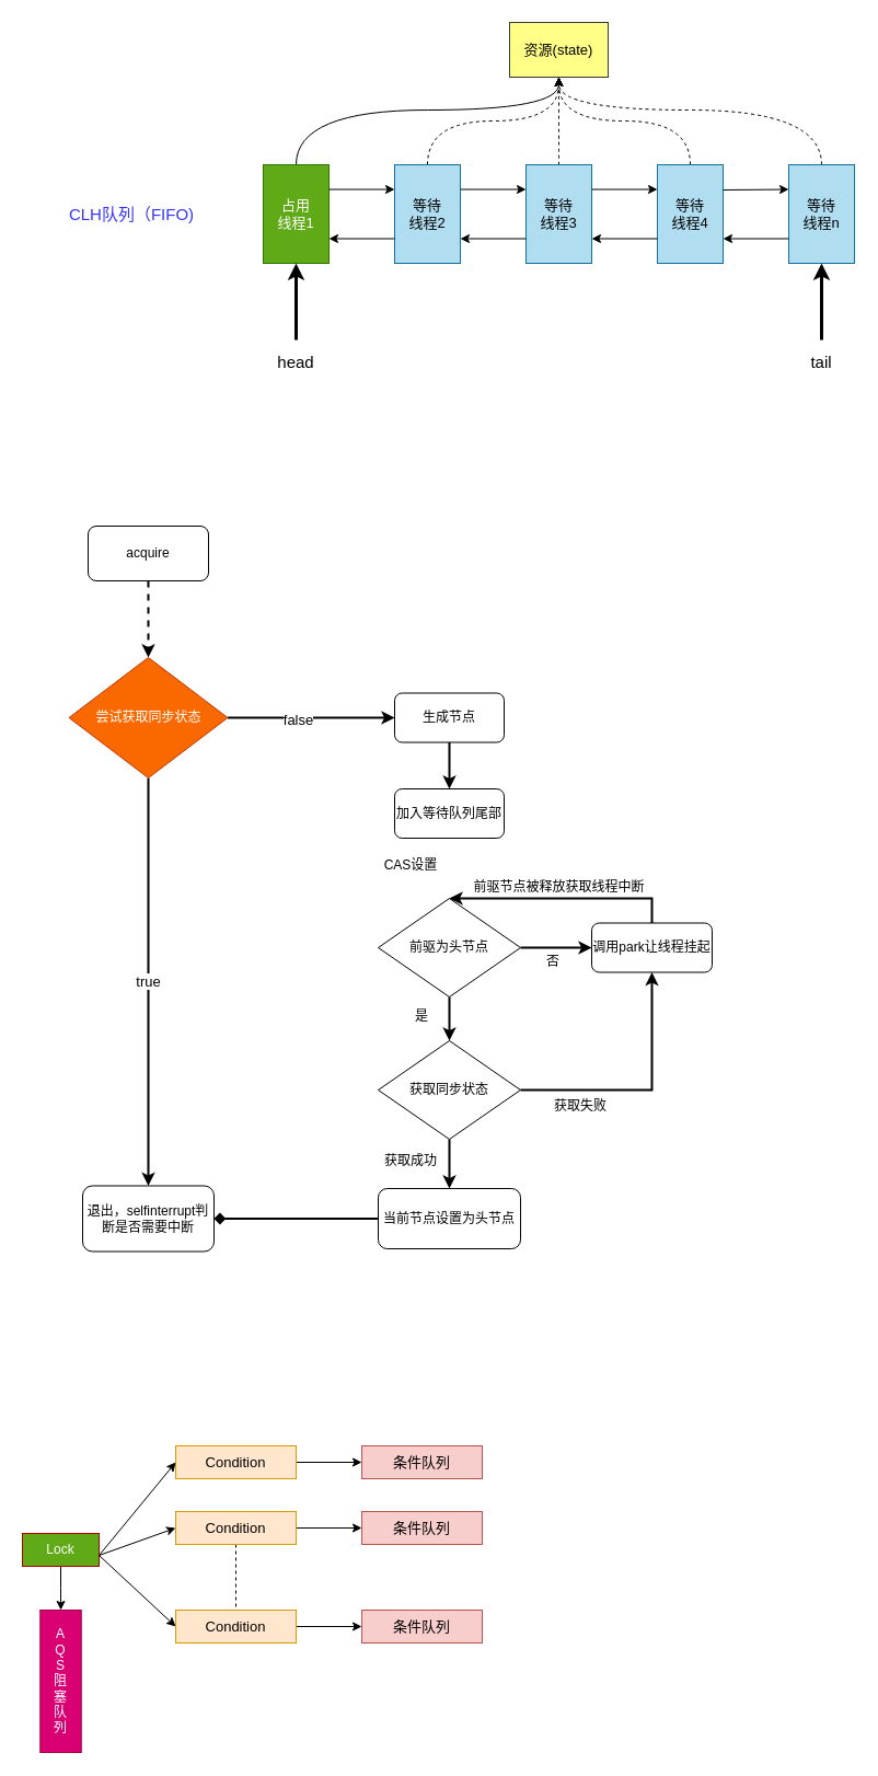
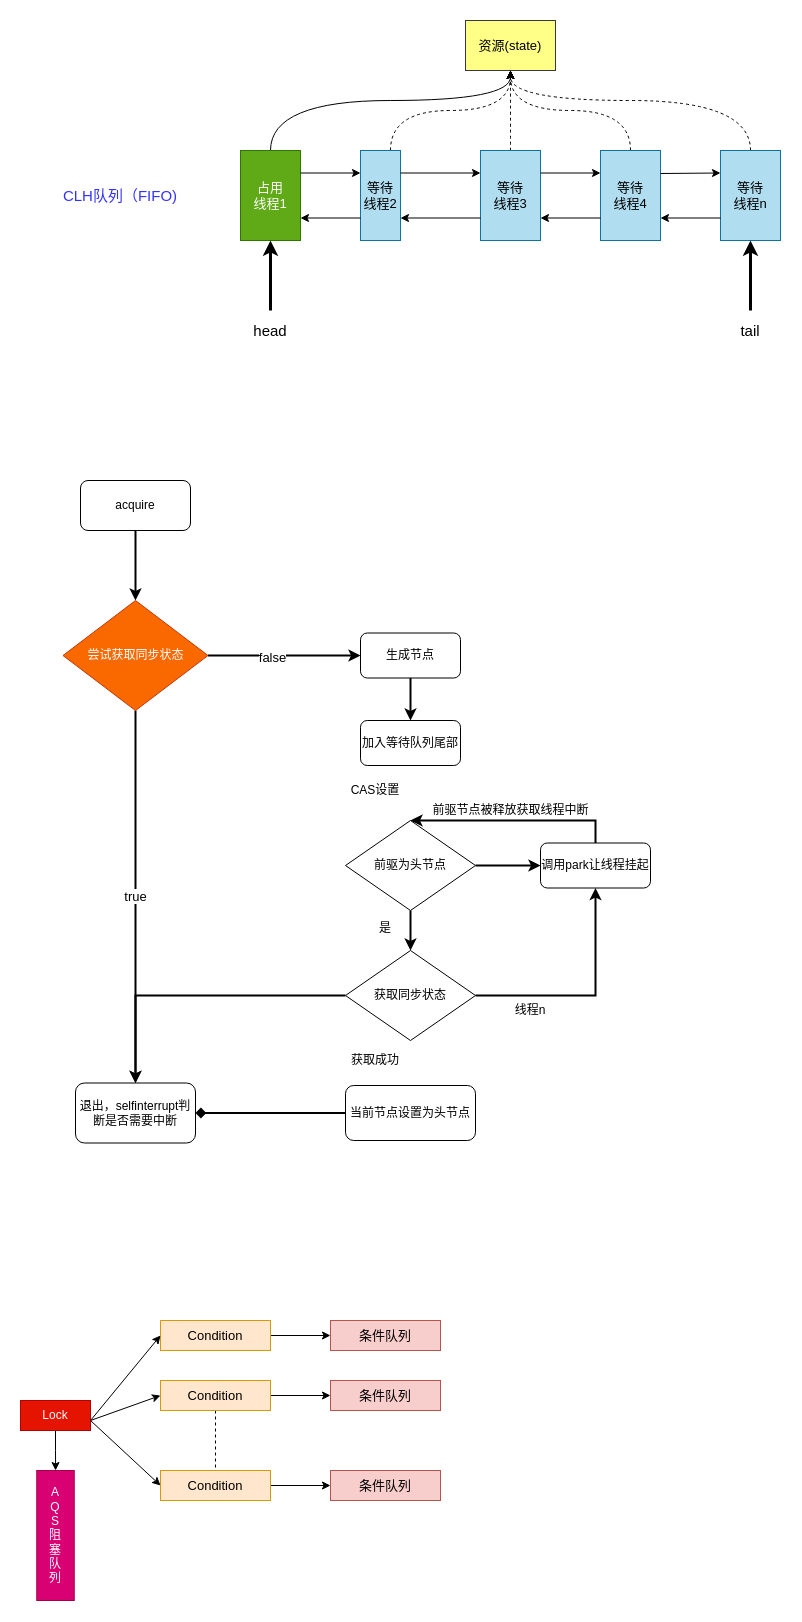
  <mxCell id="0" />
  <mxCell id="1" parent="0" />
  <mxCell id="2" style="edgeStyle=orthogonalEdgeStyle;orthogonalLoop=1;jettySize=auto;html=1;entryX=0.5;entryY=1;entryDx=0;entryDy=0;curved=1;" edge="1" parent="1" source="3" target="20"><mxGeometry relative="1" as="geometry"><Array as="points"><mxPoint x="270" y="100" /><mxPoint x="510" y="100" /></Array></mxGeometry></mxCell>
  <mxCell id="3" value="&lt;font style=&quot;font-size: 13px&quot;&gt;占用&lt;br&gt;线程1&lt;/font&gt;" style="rounded=0;whiteSpace=wrap;html=1;fillColor=#60a917;strokeColor=#2D7600;fontColor=#ffffff;" vertex="1" parent="1"><mxGeometry x="240" y="150" width="60" height="90" as="geometry" /></mxCell>
  <mxCell id="4" style="edgeStyle=orthogonalEdgeStyle;curved=1;orthogonalLoop=1;jettySize=auto;html=1;entryX=0.5;entryY=1;entryDx=0;entryDy=0;dashed=1;" edge="1" parent="1" source="5" target="20"><mxGeometry relative="1" as="geometry"><Array as="points"><mxPoint x="390" y="110" /><mxPoint x="510" y="110" /></Array></mxGeometry></mxCell>
- <mxCell id="5" value="&lt;font style=&quot;font-size: 13px&quot;&gt;等待&lt;br&gt;线程2&lt;/font&gt;" style="rounded=0;whiteSpace=wrap;html=1;fillColor=#b1ddf0;strokeColor=#10739e;" vertex="1" parent="1"><mxGeometry x="360" y="150" width="60" height="90" as="geometry" /></mxCell>
+ <mxCell id="5" value="&lt;font style=&quot;font-size: 13px&quot;&gt;等待&lt;br&gt;线程2&lt;/font&gt;" style="rounded=0;whiteSpace=wrap;html=1;fillColor=#b1ddf0;strokeColor=#10739e;" vertex="1" parent="1"><mxGeometry x="360" y="150" width="40" height="90" as="geometry" /></mxCell>
  <mxCell id="6" style="edgeStyle=orthogonalEdgeStyle;curved=1;orthogonalLoop=1;jettySize=auto;html=1;entryX=0.5;entryY=1;entryDx=0;entryDy=0;dashed=1;" edge="1" parent="1" source="7" target="20"><mxGeometry relative="1" as="geometry" /></mxCell>
  <mxCell id="7" value="&lt;font style=&quot;font-size: 13px&quot;&gt;等待&lt;br&gt;线程3&lt;/font&gt;" style="rounded=0;whiteSpace=wrap;html=1;fillColor=#b1ddf0;strokeColor=#10739e;" vertex="1" parent="1"><mxGeometry x="480" y="150" width="60" height="90" as="geometry" /></mxCell>
  <mxCell id="8" style="edgeStyle=orthogonalEdgeStyle;curved=1;orthogonalLoop=1;jettySize=auto;html=1;entryX=0.5;entryY=1;entryDx=0;entryDy=0;dashed=1;" edge="1" parent="1" source="9" target="20"><mxGeometry relative="1" as="geometry"><Array as="points"><mxPoint x="630" y="110" /><mxPoint x="510" y="110" /></Array></mxGeometry></mxCell>
  <mxCell id="9" value="&lt;font style=&quot;font-size: 13px&quot;&gt;等待&lt;br&gt;线程4&lt;/font&gt;" style="rounded=0;whiteSpace=wrap;html=1;fillColor=#b1ddf0;strokeColor=#10739e;" vertex="1" parent="1"><mxGeometry x="600" y="150" width="60" height="90" as="geometry" /></mxCell>
  <mxCell id="10" style="edgeStyle=orthogonalEdgeStyle;curved=1;orthogonalLoop=1;jettySize=auto;html=1;entryX=0.5;entryY=1;entryDx=0;entryDy=0;dashed=1;" edge="1" parent="1" source="11" target="20"><mxGeometry relative="1" as="geometry"><Array as="points"><mxPoint x="750" y="100" /><mxPoint x="510" y="100" /></Array></mxGeometry></mxCell>
  <mxCell id="11" value="&lt;font style=&quot;font-size: 13px&quot;&gt;等待&lt;br&gt;线程n&lt;/font&gt;" style="rounded=0;whiteSpace=wrap;html=1;fillColor=#b1ddf0;strokeColor=#10739e;" vertex="1" parent="1"><mxGeometry x="720" y="150" width="60" height="90" as="geometry" /></mxCell>
  <mxCell id="12" value="" style="endArrow=classic;html=1;exitX=1;exitY=0.25;exitDx=0;exitDy=0;entryX=0;entryY=0.25;entryDx=0;entryDy=0;" edge="1" parent="1" source="3" target="5"><mxGeometry width="50" height="50" relative="1" as="geometry"><mxPoint x="240" y="100" as="sourcePoint" /><mxPoint x="290" y="50" as="targetPoint" /></mxGeometry></mxCell>
  <mxCell id="13" value="" style="endArrow=classic;html=1;exitX=1;exitY=0.25;exitDx=0;exitDy=0;entryX=0;entryY=0.25;entryDx=0;entryDy=0;" edge="1" parent="1" source="5" target="7"><mxGeometry width="50" height="50" relative="1" as="geometry"><mxPoint x="490" y="110" as="sourcePoint" /><mxPoint x="540" y="60" as="targetPoint" /></mxGeometry></mxCell>
  <mxCell id="14" value="" style="endArrow=classic;html=1;exitX=1;exitY=0.25;exitDx=0;exitDy=0;entryX=0;entryY=0.25;entryDx=0;entryDy=0;" edge="1" parent="1" source="7" target="9"><mxGeometry width="50" height="50" relative="1" as="geometry"><mxPoint x="550" y="140" as="sourcePoint" /><mxPoint x="600" y="90" as="targetPoint" /></mxGeometry></mxCell>
  <mxCell id="15" value="" style="endArrow=classic;html=1;entryX=0;entryY=0.25;entryDx=0;entryDy=0;" edge="1" parent="1" target="11"><mxGeometry width="50" height="50" relative="1" as="geometry"><mxPoint x="660" y="173" as="sourcePoint" /><mxPoint x="750" y="80" as="targetPoint" /></mxGeometry></mxCell>
  <mxCell id="16" value="" style="endArrow=classic;html=1;entryX=1;entryY=0.75;entryDx=0;entryDy=0;exitX=0;exitY=0.75;exitDx=0;exitDy=0;" edge="1" parent="1" source="5" target="3"><mxGeometry width="50" height="50" relative="1" as="geometry"><mxPoint x="370" y="340" as="sourcePoint" /><mxPoint x="420" y="290" as="targetPoint" /></mxGeometry></mxCell>
  <mxCell id="17" value="" style="endArrow=classic;html=1;entryX=1;entryY=0.75;entryDx=0;entryDy=0;exitX=0;exitY=0.75;exitDx=0;exitDy=0;" edge="1" parent="1" source="7" target="5"><mxGeometry width="50" height="50" relative="1" as="geometry"><mxPoint x="500" y="340" as="sourcePoint" /><mxPoint x="550" y="290" as="targetPoint" /></mxGeometry></mxCell>
  <mxCell id="18" value="" style="endArrow=classic;html=1;entryX=1;entryY=0.75;entryDx=0;entryDy=0;exitX=0;exitY=0.75;exitDx=0;exitDy=0;" edge="1" parent="1" source="9" target="7"><mxGeometry width="50" height="50" relative="1" as="geometry"><mxPoint x="630" y="320" as="sourcePoint" /><mxPoint x="680" y="270" as="targetPoint" /></mxGeometry></mxCell>
  <mxCell id="19" value="" style="endArrow=classic;html=1;entryX=1;entryY=0.75;entryDx=0;entryDy=0;exitX=0;exitY=0.75;exitDx=0;exitDy=0;" edge="1" parent="1" source="11" target="9"><mxGeometry width="50" height="50" relative="1" as="geometry"><mxPoint x="720" y="330" as="sourcePoint" /><mxPoint x="770" y="280" as="targetPoint" /></mxGeometry></mxCell>
  <mxCell id="20" value="&lt;font style=&quot;font-size: 13px&quot;&gt;资源(state)&lt;/font&gt;" style="rounded=0;whiteSpace=wrap;html=1;fillColor=#ffff88;strokeColor=#36393d;" vertex="1" parent="1"><mxGeometry x="465" y="20" width="90" height="50" as="geometry" /></mxCell>
  <mxCell id="21" value="" style="endArrow=classic;html=1;entryX=0.5;entryY=1;entryDx=0;entryDy=0;rounded=0;strokeWidth=3;" edge="1" parent="1" target="3"><mxGeometry width="50" height="50" relative="1" as="geometry"><mxPoint x="270" y="310" as="sourcePoint" /><mxPoint x="320" y="300" as="targetPoint" /></mxGeometry></mxCell>
  <mxCell id="22" value="" style="endArrow=classic;html=1;strokeWidth=3;entryX=0.5;entryY=1;entryDx=0;entryDy=0;" edge="1" parent="1" target="11"><mxGeometry width="50" height="50" relative="1" as="geometry"><mxPoint x="750" y="310" as="sourcePoint" /><mxPoint x="770" y="280" as="targetPoint" /></mxGeometry></mxCell>
  <mxCell id="23" value="&lt;font style=&quot;font-size: 15px&quot;&gt;head&lt;/font&gt;" style="text;html=1;strokeColor=none;fillColor=none;align=center;verticalAlign=middle;whiteSpace=wrap;rounded=0;" vertex="1" parent="1"><mxGeometry x="250" y="320" width="40" height="20" as="geometry" /></mxCell>
  <mxCell id="24" value="&lt;font style=&quot;font-size: 15px&quot;&gt;tail&lt;/font&gt;" style="text;html=1;strokeColor=none;fillColor=none;align=center;verticalAlign=middle;whiteSpace=wrap;rounded=0;" vertex="1" parent="1"><mxGeometry x="730" y="320" width="40" height="20" as="geometry" /></mxCell>
  <mxCell id="25" value="&lt;font style=&quot;font-size: 15px&quot; color=&quot;#3333ff&quot;&gt;CLH队列（FIFO)&lt;/font&gt;" style="text;html=1;strokeColor=none;fillColor=none;align=center;verticalAlign=middle;whiteSpace=wrap;rounded=0;" vertex="1" parent="1"><mxGeometry x="60" y="170" width="120" height="50" as="geometry" /></mxCell>
- <mxCell id="26" style="edgeStyle=orthogonalEdgeStyle;rounded=0;orthogonalLoop=1;jettySize=auto;html=1;entryX=0.5;entryY=0;entryDx=0;entryDy=0;strokeWidth=2;dashed=1;" edge="1" parent="1" source="27" target="31"><mxGeometry relative="1" as="geometry" /></mxCell>
+ <mxCell id="26" style="edgeStyle=orthogonalEdgeStyle;rounded=0;orthogonalLoop=1;jettySize=auto;html=1;entryX=0.5;entryY=0;entryDx=0;entryDy=0;strokeWidth=2;" edge="1" parent="1" source="27" target="31"><mxGeometry relative="1" as="geometry" /></mxCell>
  <mxCell id="27" value="acquire" style="rounded=1;whiteSpace=wrap;html=1;" vertex="1" parent="1"><mxGeometry x="80" y="480" width="110" height="50" as="geometry" /></mxCell>
  <mxCell id="28" value="&lt;font style=&quot;font-size: 13px&quot;&gt;true&lt;/font&gt;" style="edgeStyle=orthogonalEdgeStyle;rounded=0;orthogonalLoop=1;jettySize=auto;html=1;entryX=0.5;entryY=0;entryDx=0;entryDy=0;strokeWidth=2;" edge="1" parent="1" source="31" target="32"><mxGeometry relative="1" as="geometry" /></mxCell>
  <mxCell id="29" style="edgeStyle=orthogonalEdgeStyle;rounded=0;orthogonalLoop=1;jettySize=auto;html=1;entryX=0;entryY=0.5;entryDx=0;entryDy=0;strokeWidth=2;" edge="1" parent="1" source="31" target="34"><mxGeometry relative="1" as="geometry" /></mxCell>
  <mxCell id="30" value="&lt;font style=&quot;font-size: 13px&quot;&gt;false&lt;/font&gt;" style="edgeLabel;html=1;align=center;verticalAlign=middle;resizable=0;points=[];" vertex="1" connectable="0" parent="29"><mxGeometry x="-0.167" y="-1" relative="1" as="geometry"><mxPoint as="offset" /></mxGeometry></mxCell>
  <mxCell id="31" value="尝试获取同步状态" style="rhombus;whiteSpace=wrap;html=1;fillColor=#fa6800;strokeColor=#C73500;fontColor=#ffffff;" vertex="1" parent="1"><mxGeometry x="62.5" y="600" width="145" height="110" as="geometry" /></mxCell>
  <mxCell id="32" value="退出，selfinterrupt判断是否需要中断" style="rounded=1;whiteSpace=wrap;html=1;" vertex="1" parent="1"><mxGeometry x="75" y="1082.5" width="120" height="60" as="geometry" /></mxCell>
  <mxCell id="33" value="" style="edgeStyle=orthogonalEdgeStyle;rounded=0;orthogonalLoop=1;jettySize=auto;html=1;strokeWidth=2;" edge="1" parent="1" source="34" target="35"><mxGeometry relative="1" as="geometry" /></mxCell>
  <mxCell id="34" value="生成节点" style="rounded=1;whiteSpace=wrap;html=1;" vertex="1" parent="1"><mxGeometry x="360" y="632.5" width="100" height="45" as="geometry" /></mxCell>
  <mxCell id="35" value="加入等待队列尾部" style="rounded=1;whiteSpace=wrap;html=1;" vertex="1" parent="1"><mxGeometry x="360" y="720" width="100" height="45" as="geometry" /></mxCell>
  <mxCell id="36" value="" style="edgeStyle=orthogonalEdgeStyle;rounded=0;orthogonalLoop=1;jettySize=auto;html=1;strokeWidth=2;" edge="1" parent="1" source="38" target="41"><mxGeometry relative="1" as="geometry" /></mxCell>
  <mxCell id="37" style="edgeStyle=orthogonalEdgeStyle;rounded=0;orthogonalLoop=1;jettySize=auto;html=1;entryX=0;entryY=0.5;entryDx=0;entryDy=0;strokeWidth=2;" edge="1" parent="1" source="38" target="43"><mxGeometry relative="1" as="geometry" /></mxCell>
  <mxCell id="38" value="前驱为头节点" style="rhombus;whiteSpace=wrap;html=1;" vertex="1" parent="1"><mxGeometry x="345" y="820" width="130" height="90" as="geometry" /></mxCell>
- <mxCell id="39" value="" style="edgeStyle=orthogonalEdgeStyle;rounded=0;orthogonalLoop=1;jettySize=auto;html=1;strokeWidth=2;" edge="1" parent="1" source="41" target="45"><mxGeometry relative="1" as="geometry" /></mxCell>
+ <mxCell id="39" value="" style="edgeStyle=orthogonalEdgeStyle;rounded=0;orthogonalLoop=1;jettySize=auto;html=1;strokeWidth=2;" edge="1" parent="1" source="41" target="32"><mxGeometry relative="1" as="geometry" /></mxCell>
  <mxCell id="40" style="edgeStyle=orthogonalEdgeStyle;rounded=0;orthogonalLoop=1;jettySize=auto;html=1;entryX=0.5;entryY=1;entryDx=0;entryDy=0;strokeWidth=2;" edge="1" parent="1" source="41" target="43"><mxGeometry relative="1" as="geometry" /></mxCell>
  <mxCell id="41" value="获取同步状态" style="rhombus;whiteSpace=wrap;html=1;" vertex="1" parent="1"><mxGeometry x="345" y="950" width="130" height="90" as="geometry" /></mxCell>
  <mxCell id="42" style="edgeStyle=orthogonalEdgeStyle;rounded=0;orthogonalLoop=1;jettySize=auto;html=1;entryX=0.5;entryY=0;entryDx=0;entryDy=0;strokeWidth=2;" edge="1" parent="1" source="43" target="38"><mxGeometry relative="1" as="geometry"><Array as="points"><mxPoint x="595" y="820" /></Array></mxGeometry></mxCell>
  <mxCell id="43" value="调用park让线程挂起" style="rounded=1;whiteSpace=wrap;html=1;" vertex="1" parent="1"><mxGeometry x="540" y="842.5" width="110" height="45" as="geometry" /></mxCell>
  <mxCell id="44" style="edgeStyle=orthogonalEdgeStyle;rounded=0;orthogonalLoop=1;jettySize=auto;html=1;entryX=1;entryY=0.5;entryDx=0;entryDy=0;strokeWidth=2;endArrow=diamond;" edge="1" parent="1" source="45" target="32"><mxGeometry relative="1" as="geometry" /></mxCell>
  <mxCell id="45" value="当前节点设置为头节点" style="rounded=1;whiteSpace=wrap;html=1;" vertex="1" parent="1"><mxGeometry x="345" y="1085" width="130" height="55" as="geometry" /></mxCell>
  <mxCell id="46" value="获取成功" style="text;html=1;strokeColor=none;fillColor=none;align=center;verticalAlign=middle;whiteSpace=wrap;rounded=0;" vertex="1" parent="1"><mxGeometry x="350" y="1050" width="50" height="20" as="geometry" /></mxCell>
  <mxCell id="47" value="是" style="text;html=1;strokeColor=none;fillColor=none;align=center;verticalAlign=middle;whiteSpace=wrap;rounded=0;" vertex="1" parent="1"><mxGeometry x="360" y="917.5" width="50" height="20" as="geometry" /></mxCell>
- <mxCell id="48" value="否" style="text;html=1;strokeColor=none;fillColor=none;align=center;verticalAlign=middle;whiteSpace=wrap;rounded=0;" vertex="1" parent="1"><mxGeometry x="480" y="867.5" width="50" height="20" as="geometry" /></mxCell>
- <mxCell id="49" value="获取失败" style="text;html=1;strokeColor=none;fillColor=none;align=center;verticalAlign=middle;whiteSpace=wrap;rounded=0;" vertex="1" parent="1"><mxGeometry x="505" y="1000" width="50" height="20" as="geometry" /></mxCell>
+ <mxCell id="49" value="线程n" style="text;html=1;strokeColor=none;fillColor=none;align=center;verticalAlign=middle;whiteSpace=wrap;rounded=0;" vertex="1" parent="1"><mxGeometry x="505" y="1000" width="50" height="20" as="geometry" /></mxCell>
  <mxCell id="50" value="前驱节点被释放获取线程中断" style="text;html=1;strokeColor=none;fillColor=none;align=center;verticalAlign=middle;whiteSpace=wrap;rounded=0;" vertex="1" parent="1"><mxGeometry x="427.5" y="800" width="165" height="20" as="geometry" /></mxCell>
  <mxCell id="51" value="CAS设置" style="text;html=1;strokeColor=none;fillColor=none;align=center;verticalAlign=middle;whiteSpace=wrap;rounded=0;" vertex="1" parent="1"><mxGeometry x="345" y="780" width="60" height="20" as="geometry" /></mxCell>
  <mxCell id="52" value="" style="edgeStyle=orthogonalEdgeStyle;rounded=0;orthogonalLoop=1;jettySize=auto;html=1;endArrow=classic;endFill=1;strokeWidth=1;" edge="1" parent="1" source="53" target="67"><mxGeometry relative="1" as="geometry" /></mxCell>
- <mxCell id="53" value="Lock" style="rounded=0;whiteSpace=wrap;html=1;fillColor=#60a917;strokeColor=#B20000;fontColor=#ffffff;" vertex="1" parent="1"><mxGeometry x="20" y="1400" width="70" height="30" as="geometry" /></mxCell>
+ <mxCell id="53" value="Lock" style="rounded=0;whiteSpace=wrap;html=1;fillColor=#e51400;strokeColor=#B20000;fontColor=#ffffff;" vertex="1" parent="1"><mxGeometry x="20" y="1400" width="70" height="30" as="geometry" /></mxCell>
  <mxCell id="54" value="" style="edgeStyle=orthogonalEdgeStyle;rounded=0;orthogonalLoop=1;jettySize=auto;html=1;strokeWidth=1;" edge="1" parent="1" source="55" target="61"><mxGeometry relative="1" as="geometry" /></mxCell>
  <mxCell id="55" value="&lt;font style=&quot;font-size: 13px&quot;&gt;Condition&lt;/font&gt;" style="rounded=0;whiteSpace=wrap;html=1;fillColor=#ffe6cc;strokeColor=#d79b00;" vertex="1" parent="1"><mxGeometry x="160" y="1320" width="110" height="30" as="geometry" /></mxCell>
  <mxCell id="56" value="" style="edgeStyle=orthogonalEdgeStyle;rounded=0;orthogonalLoop=1;jettySize=auto;html=1;strokeWidth=1;" edge="1" parent="1" source="58" target="62"><mxGeometry relative="1" as="geometry" /></mxCell>
  <mxCell id="57" value="" style="edgeStyle=orthogonalEdgeStyle;rounded=0;orthogonalLoop=1;jettySize=auto;html=1;strokeWidth=1;endArrow=none;endFill=0;dashed=1;" edge="1" parent="1" source="58" target="60"><mxGeometry relative="1" as="geometry" /></mxCell>
  <mxCell id="58" value="&lt;font style=&quot;font-size: 13px&quot;&gt;Condition&lt;/font&gt;" style="rounded=0;whiteSpace=wrap;html=1;fillColor=#ffe6cc;strokeColor=#d79b00;" vertex="1" parent="1"><mxGeometry x="160" y="1380" width="110" height="30" as="geometry" /></mxCell>
  <mxCell id="59" value="" style="edgeStyle=orthogonalEdgeStyle;rounded=0;orthogonalLoop=1;jettySize=auto;html=1;strokeWidth=1;" edge="1" parent="1" source="60" target="63"><mxGeometry relative="1" as="geometry" /></mxCell>
  <mxCell id="60" value="&lt;font style=&quot;font-size: 13px&quot;&gt;Condition&lt;/font&gt;" style="rounded=0;whiteSpace=wrap;html=1;fillColor=#ffe6cc;strokeColor=#d79b00;" vertex="1" parent="1"><mxGeometry x="160" y="1470" width="110" height="30" as="geometry" /></mxCell>
  <mxCell id="61" value="&lt;font style=&quot;font-size: 13px&quot;&gt;条件队列&lt;/font&gt;" style="rounded=0;whiteSpace=wrap;html=1;fillColor=#f8cecc;strokeColor=#b85450;" vertex="1" parent="1"><mxGeometry x="330" y="1320" width="110" height="30" as="geometry" /></mxCell>
  <mxCell id="62" value="&lt;font style=&quot;font-size: 13px&quot;&gt;条件队列&lt;/font&gt;" style="rounded=0;whiteSpace=wrap;html=1;fillColor=#f8cecc;strokeColor=#b85450;" vertex="1" parent="1"><mxGeometry x="330" y="1380" width="110" height="30" as="geometry" /></mxCell>
  <mxCell id="63" value="&lt;font style=&quot;font-size: 13px&quot;&gt;条件队列&lt;/font&gt;" style="rounded=0;whiteSpace=wrap;html=1;fillColor=#f8cecc;strokeColor=#b85450;" vertex="1" parent="1"><mxGeometry x="330" y="1470" width="110" height="30" as="geometry" /></mxCell>
  <mxCell id="64" value="" style="endArrow=classic;html=1;strokeWidth=1;entryX=0;entryY=0.5;entryDx=0;entryDy=0;" edge="1" parent="1" target="55"><mxGeometry width="50" height="50" relative="1" as="geometry"><mxPoint x="90" y="1420" as="sourcePoint" /><mxPoint x="140" y="1370" as="targetPoint" /></mxGeometry></mxCell>
  <mxCell id="65" value="" style="endArrow=classic;html=1;strokeWidth=1;entryX=0;entryY=0.5;entryDx=0;entryDy=0;" edge="1" parent="1" target="58"><mxGeometry width="50" height="50" relative="1" as="geometry"><mxPoint x="90" y="1420" as="sourcePoint" /><mxPoint x="130" y="1440" as="targetPoint" /></mxGeometry></mxCell>
  <mxCell id="66" value="" style="endArrow=classic;html=1;strokeWidth=1;entryX=0;entryY=0.5;entryDx=0;entryDy=0;" edge="1" parent="1" target="60"><mxGeometry width="50" height="50" relative="1" as="geometry"><mxPoint x="90" y="1420" as="sourcePoint" /><mxPoint x="140" y="1490" as="targetPoint" /></mxGeometry></mxCell>
  <mxCell id="67" value="A&lt;br&gt;Q&lt;br&gt;S&lt;br&gt;阻&lt;br&gt;塞&lt;br&gt;队&lt;br&gt;列" style="rounded=0;whiteSpace=wrap;html=1;fillColor=#d80073;strokeColor=#A50040;fontColor=#ffffff;" vertex="1" parent="1"><mxGeometry x="36.25" y="1470" width="37.5" height="130" as="geometry" /></mxCell>
